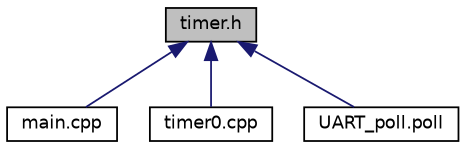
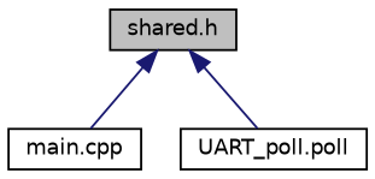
  digraph {
    node [color=black fillcolor=white fontname=Helvetica fontsize=10 shape=record style=filled]
    edge [color=midnightblue dir=back fontname=Helvetica fontsize=10 labelfontname=Helvetica labelfontsize=10 style=solid]
-   n1 [fillcolor=grey75 fontcolor=black height=0.2 label="timer.h" width=0.4]
+   n1 [fillcolor=grey75 fontcolor=black height=0.2 label="shared.h" width=0.4]
    n2 [height=0.2 label="main.cpp" width=0.4]
-   n3 [height=0.2 label="timer0.cpp" width=0.4]
    n4 [height=0.2 label="UART_poll.poll" width=0.4]
    n1 -> n2
-   n1 -> n3
    n1 -> n4
  }
